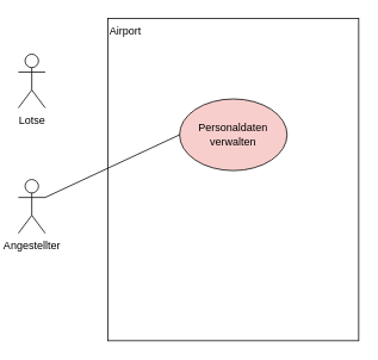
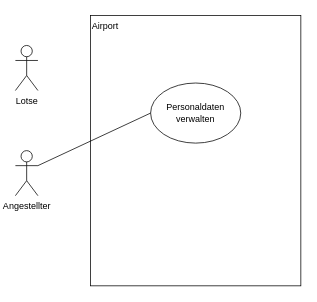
  <mxCell id="0" />
  <mxCell id="1" parent="0" />
  <mxCell id="2" value="Airport" style="whiteSpace=wrap;html=1;align=left;horizontal=1;verticalAlign=top;" parent="1" vertex="1"><mxGeometry x="120" y="20" width="280" height="360" as="geometry" /></mxCell>
  <mxCell id="3" value="Lotse" style="shape=umlActor;verticalLabelPosition=bottom;verticalAlign=top;html=1;outlineConnect=0;" parent="1" vertex="1"><mxGeometry x="20" y="60" width="30" height="60" as="geometry" /></mxCell>
- <mxCell id="4" value="Personaldaten verwalten" style="ellipse;whiteSpace=wrap;html=1;fillColor=#f8cecc;" vertex="1" parent="1"><mxGeometry x="200" y="110" width="120" height="80" as="geometry" /></mxCell>
+ <mxCell id="4" value="Personaldaten verwalten" style="ellipse;whiteSpace=wrap;html=1;" vertex="1" parent="1"><mxGeometry x="200" y="110" width="120" height="80" as="geometry" /></mxCell>
  <mxCell id="5" value="Angestellter" style="shape=umlActor;verticalLabelPosition=bottom;verticalAlign=top;html=1;outlineConnect=0;" vertex="1" parent="1"><mxGeometry x="20" y="200" width="30" height="60" as="geometry" /></mxCell>
  <mxCell id="6" value="" style="endArrow=none;html=1;exitX=1;exitY=0.333;exitDx=0;exitDy=0;exitPerimeter=0;endFill=0;entryX=0;entryY=0.5;entryDx=0;entryDy=0;" edge="1" parent="1" source="5" target="4"><mxGeometry width="50" height="50" relative="1" as="geometry"><mxPoint x="-180" y="120" as="sourcePoint" /><mxPoint x="200" y="150" as="targetPoint" /></mxGeometry></mxCell>
